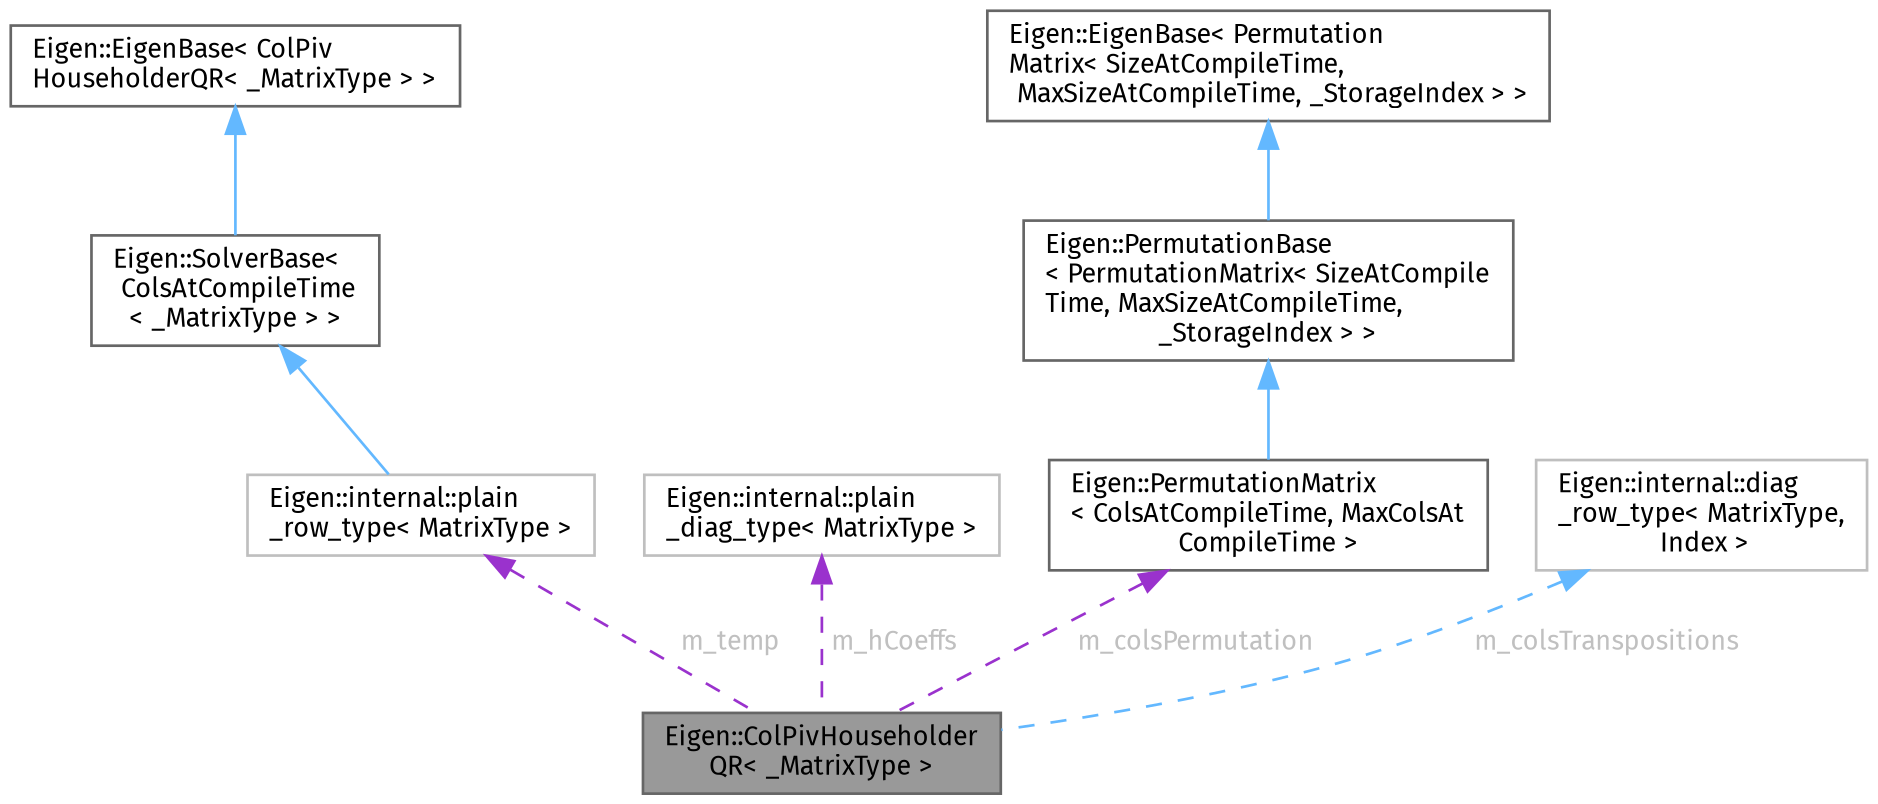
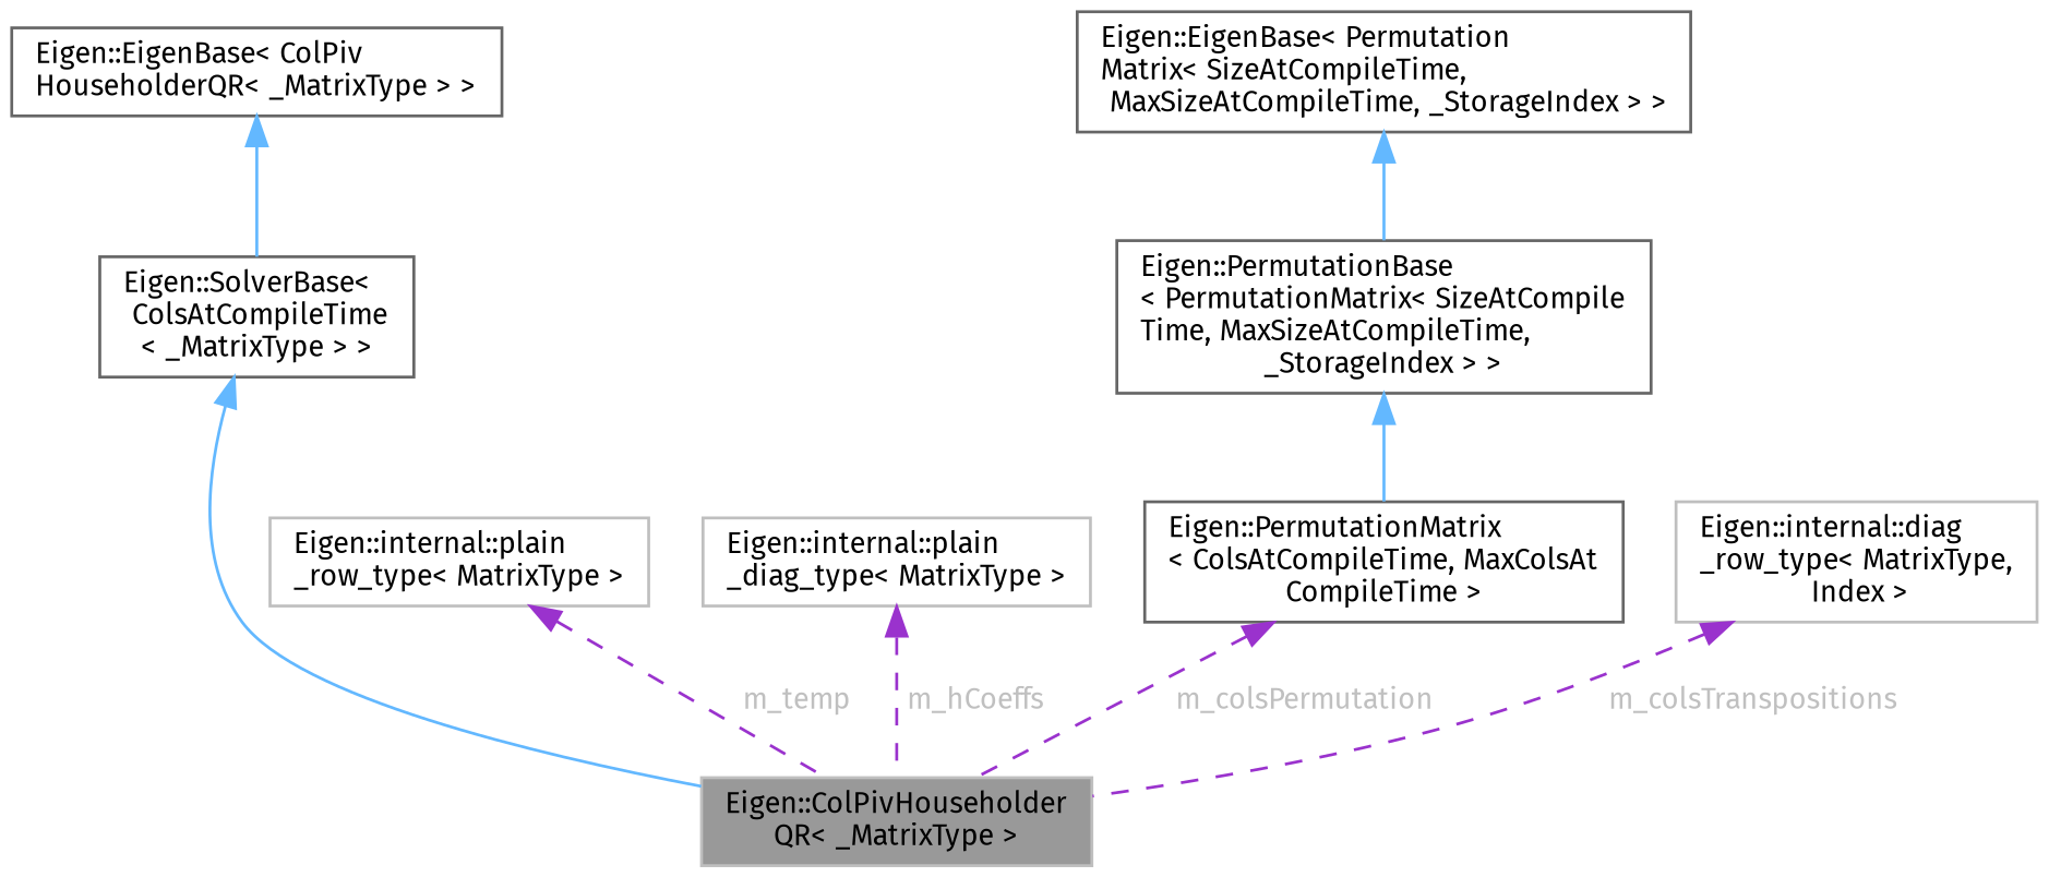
  digraph {
    fontname="Fira Sans"
    rankdir=TB
    node [color=gray40 fillcolor=white fontname="Fira Sans" fontsize=10 shape=box style=filled]
    edge [color=steelblue1 dir=back fontname="Fira Sans" fontsize=10 labelfontname=Helvetica labelfontsize=10 style=solid]
-   n1 [fillcolor=grey60 fontcolor=black height=0.2 label="Eigen::ColPivHouseholder\lQR\< _MatrixType \>" width=0.4]
+   n1 [color=grey75 fillcolor=grey60 fontcolor=black height=0.2 label="Eigen::ColPivHouseholder\lQR\< _MatrixType \>" width=0.4]
    n2 [height=0.2 label="Eigen::SolverBase\<\l ColsAtCompileTime\l\< _MatrixType \> \>" width=0.4]
    n3 [height=0.2 label="Eigen::EigenBase\< ColPiv\lHouseholderQR\< _MatrixType \> \>" width=0.4]
    n4 [color=grey75 height=0.2 label="Eigen::internal::plain\l_diag_type\< MatrixType \>" width=0.4]
    n5 [height=0.2 label="Eigen::PermutationMatrix\l\< ColsAtCompileTime, MaxColsAt\lCompileTime \>" width=0.4]
    n6 [height=0.2 label="Eigen::PermutationBase\l\< PermutationMatrix\< SizeAtCompile\lTime, MaxSizeAtCompileTime, \l_StorageIndex \> \>" width=0.4]
    n7 [height=0.2 label="Eigen::EigenBase\< Permutation\lMatrix\< SizeAtCompileTime,\l MaxSizeAtCompileTime, _StorageIndex \> \>" width=0.4]
    n8 [color=grey75 height=0.2 label="Eigen::internal::diag\l_row_type\< MatrixType,\l Index \>" width=0.4]
    n9 [color=grey75 height=0.2 label="Eigen::internal::plain\l_row_type\< MatrixType \>" width=0.4]
-   n2 -> n9
+   n2 -> n1
    n3 -> n2
    n4 -> n1 [color=darkorchid3 fontcolor=grey label=<<TABLE CELLBORDER="0" BORDER="0"><TR><TD VALIGN="top" ALIGN="LEFT" CELLPADDING="1" CELLSPACING="0">m_hCoeffs</TD></TR> </TABLE>> style=dashed]
    n5 -> n1 [color=darkorchid3 fontcolor=grey label=<<TABLE CELLBORDER="0" BORDER="0"><TR><TD VALIGN="top" ALIGN="LEFT" CELLPADDING="1" CELLSPACING="0">m_colsPermutation</TD></TR> </TABLE>> style=dashed]
    n6 -> n5
    n7 -> n6
-   n8 -> n1 [fontcolor=grey label=<<TABLE CELLBORDER="0" BORDER="0"><TR><TD VALIGN="top" ALIGN="LEFT" CELLPADDING="1" CELLSPACING="0">m_colsTranspositions</TD></TR> </TABLE>> style=dashed]
+   n8 -> n1 [color=darkorchid3 fontcolor=grey label=<<TABLE CELLBORDER="0" BORDER="0"><TR><TD VALIGN="top" ALIGN="LEFT" CELLPADDING="1" CELLSPACING="0">m_colsTranspositions</TD></TR> </TABLE>> style=dashed]
    n9 -> n1 [color=darkorchid3 fontcolor=grey label=<<TABLE CELLBORDER="0" BORDER="0"><TR><TD VALIGN="top" ALIGN="LEFT" CELLPADDING="1" CELLSPACING="0">m_temp</TD></TR> </TABLE>> style=dashed]
  }
